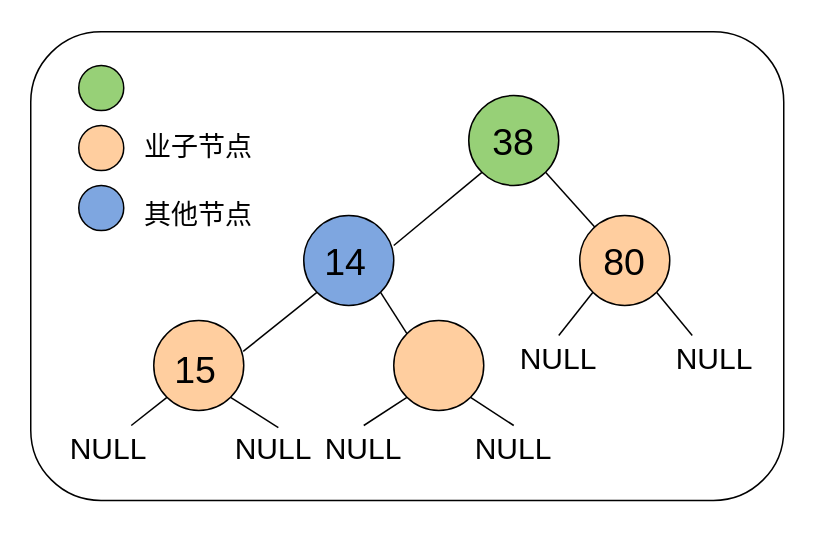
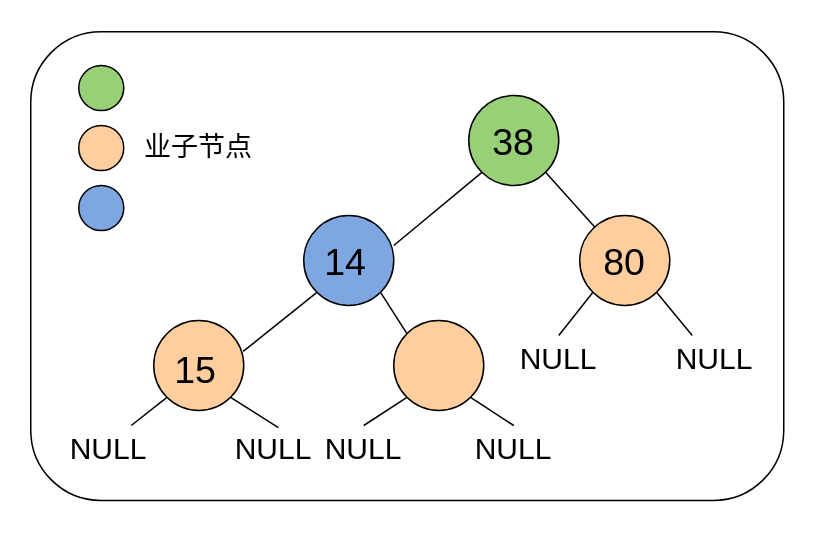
  <mxCell id="0" />
  <mxCell id="1" parent="0" />
  <mxCell id="2" value="" style="rounded=1;whiteSpace=wrap;html=1;fillColor=#FFFFFF;" vertex="1" parent="1"><mxGeometry x="20" y="20.5" width="502" height="312.5" as="geometry" /></mxCell>
  <mxCell id="3" value="" style="ellipse;whiteSpace=wrap;html=1;aspect=fixed;fillColor=#97D077;" vertex="1" parent="1"><mxGeometry x="312" y="63" width="60" height="60" as="geometry" /></mxCell>
  <mxCell id="4" value="" style="ellipse;whiteSpace=wrap;html=1;aspect=fixed;fillColor=#7EA6E0;" vertex="1" parent="1"><mxGeometry x="202" y="143" width="60" height="60" as="geometry" /></mxCell>
  <mxCell id="5" value="" style="ellipse;whiteSpace=wrap;html=1;aspect=fixed;fillColor=#FFCE9F;" vertex="1" parent="1"><mxGeometry x="386" y="143" width="60" height="60" as="geometry" /></mxCell>
  <mxCell id="6" value="" style="ellipse;whiteSpace=wrap;html=1;aspect=fixed;fillColor=#FFCE9F;" vertex="1" parent="1"><mxGeometry x="102" y="213" width="60" height="60" as="geometry" /></mxCell>
  <mxCell id="7" value="" style="ellipse;whiteSpace=wrap;html=1;aspect=fixed;fillColor=#FFCE9F;" vertex="1" parent="1"><mxGeometry x="262" y="213" width="60" height="60" as="geometry" /></mxCell>
  <mxCell id="8" value="" style="endArrow=none;html=1;entryX=0;entryY=1;entryDx=0;entryDy=0;exitX=1;exitY=0.333;exitDx=0;exitDy=0;exitPerimeter=0;" edge="1" parent="1" source="4" target="3"><mxGeometry width="50" height="50" relative="1" as="geometry"><mxPoint x="298" y="158" as="sourcePoint" /><mxPoint x="272" y="113" as="targetPoint" /></mxGeometry></mxCell>
  <mxCell id="9" value="" style="endArrow=none;html=1;entryX=0;entryY=1;entryDx=0;entryDy=0;exitX=0.994;exitY=0.344;exitDx=0;exitDy=0;exitPerimeter=0;" edge="1" parent="1" source="6" target="4"><mxGeometry width="50" height="50" relative="1" as="geometry"><mxPoint x="212.003" y="240.577" as="sourcePoint" /><mxPoint x="249.577" y="203.003" as="targetPoint" /></mxGeometry></mxCell>
  <mxCell id="10" value="" style="endArrow=none;html=1;entryX=1;entryY=1;entryDx=0;entryDy=0;exitX=0;exitY=0;exitDx=0;exitDy=0;" edge="1" parent="1" source="7" target="4"><mxGeometry width="50" height="50" relative="1" as="geometry"><mxPoint x="223.213" y="251.787" as="sourcePoint" /><mxPoint x="270.787" y="204.213" as="targetPoint" /></mxGeometry></mxCell>
  <mxCell id="11" value="" style="endArrow=none;html=1;entryX=1;entryY=1;entryDx=0;entryDy=0;" edge="1" parent="1" source="5" target="3"><mxGeometry width="50" height="50" relative="1" as="geometry"><mxPoint x="305.1" y="163.98" as="sourcePoint" /><mxPoint x="360.787" y="124.213" as="targetPoint" /></mxGeometry></mxCell>
  <mxCell id="12" value="&lt;font style=&quot;font-size: 20px&quot;&gt;NULL&lt;/font&gt;" style="text;html=1;strokeColor=none;fillColor=none;align=center;verticalAlign=middle;whiteSpace=wrap;rounded=0;" vertex="1" parent="1"><mxGeometry x="42" y="283" width="60" height="30" as="geometry" /></mxCell>
  <mxCell id="13" value="" style="endArrow=none;html=1;entryX=0;entryY=1;entryDx=0;entryDy=0;exitX=0.75;exitY=0;exitDx=0;exitDy=0;" edge="1" parent="1" source="12" target="6"><mxGeometry width="50" height="50" relative="1" as="geometry"><mxPoint x="102" y="293" as="sourcePoint" /><mxPoint x="152" y="243" as="targetPoint" /></mxGeometry></mxCell>
  <mxCell id="14" value="&lt;font style=&quot;font-size: 20px&quot;&gt;NULL&lt;/font&gt;" style="text;html=1;strokeColor=none;fillColor=none;align=center;verticalAlign=middle;whiteSpace=wrap;rounded=0;" vertex="1" parent="1"><mxGeometry x="152" y="283" width="60" height="30" as="geometry" /></mxCell>
  <mxCell id="15" value="" style="endArrow=none;html=1;entryX=1;entryY=1;entryDx=0;entryDy=0;exitX=0.551;exitY=0.048;exitDx=0;exitDy=0;exitPerimeter=0;" edge="1" parent="1" source="14" target="6"><mxGeometry width="50" height="50" relative="1" as="geometry"><mxPoint x="147" y="303" as="sourcePoint" /><mxPoint x="180.787" y="274.213" as="targetPoint" /></mxGeometry></mxCell>
  <mxCell id="16" value="&lt;font style=&quot;font-size: 20px&quot;&gt;NULL&lt;/font&gt;" style="text;html=1;strokeColor=none;fillColor=none;align=center;verticalAlign=middle;whiteSpace=wrap;rounded=0;" vertex="1" parent="1"><mxGeometry x="212" y="283" width="60" height="30" as="geometry" /></mxCell>
  <mxCell id="17" value="" style="endArrow=none;html=1;entryX=0;entryY=1;entryDx=0;entryDy=0;exitX=0.5;exitY=0;exitDx=0;exitDy=0;" edge="1" parent="1" source="16" target="7"><mxGeometry width="50" height="50" relative="1" as="geometry"><mxPoint x="255.06" y="304.44" as="sourcePoint" /><mxPoint x="223.213" y="274.213" as="targetPoint" /></mxGeometry></mxCell>
  <mxCell id="18" value="&lt;font style=&quot;font-size: 20px&quot;&gt;NULL&lt;/font&gt;" style="text;html=1;strokeColor=none;fillColor=none;align=center;verticalAlign=middle;whiteSpace=wrap;rounded=0;" vertex="1" parent="1"><mxGeometry x="312" y="283" width="60" height="30" as="geometry" /></mxCell>
  <mxCell id="19" value="" style="endArrow=none;html=1;entryX=1;entryY=1;entryDx=0;entryDy=0;exitX=0.5;exitY=0;exitDx=0;exitDy=0;" edge="1" parent="1" source="18" target="7"><mxGeometry width="50" height="50" relative="1" as="geometry"><mxPoint x="312" y="303" as="sourcePoint" /><mxPoint x="330.787" y="274.213" as="targetPoint" /></mxGeometry></mxCell>
  <mxCell id="20" value="&lt;font style=&quot;font-size: 20px&quot;&gt;NULL&lt;/font&gt;" style="text;html=1;strokeColor=none;fillColor=none;align=center;verticalAlign=middle;whiteSpace=wrap;rounded=0;" vertex="1" parent="1"><mxGeometry x="342" y="223" width="60" height="30" as="geometry" /></mxCell>
  <mxCell id="21" value="&lt;font style=&quot;font-size: 20px&quot;&gt;NULL&lt;/font&gt;" style="text;html=1;strokeColor=none;fillColor=none;align=center;verticalAlign=middle;whiteSpace=wrap;rounded=0;" vertex="1" parent="1"><mxGeometry x="446" y="223" width="60" height="30" as="geometry" /></mxCell>
  <mxCell id="22" value="" style="endArrow=none;html=1;entryX=0;entryY=1;entryDx=0;entryDy=0;exitX=0.5;exitY=0;exitDx=0;exitDy=0;" edge="1" parent="1" source="20" target="5"><mxGeometry width="50" height="50" relative="1" as="geometry"><mxPoint x="439.189" y="163.515" as="sourcePoint" /><mxPoint x="393.213" y="124.213" as="targetPoint" /></mxGeometry></mxCell>
  <mxCell id="23" value="" style="endArrow=none;html=1;entryX=1;entryY=1;entryDx=0;entryDy=0;exitX=0.25;exitY=0;exitDx=0;exitDy=0;" edge="1" parent="1" source="21" target="5"><mxGeometry width="50" height="50" relative="1" as="geometry"><mxPoint x="426" y="233" as="sourcePoint" /><mxPoint x="440.787" y="204.213" as="targetPoint" /></mxGeometry></mxCell>
  <mxCell id="24" value="" style="ellipse;whiteSpace=wrap;html=1;aspect=fixed;fillColor=#97D077;" vertex="1" parent="1"><mxGeometry x="52" y="43" width="30" height="30" as="geometry" /></mxCell>
  <mxCell id="25" value="" style="ellipse;whiteSpace=wrap;html=1;aspect=fixed;fillColor=#7EA6E0;" vertex="1" parent="1"><mxGeometry x="52" y="123" width="30" height="30" as="geometry" /></mxCell>
  <mxCell id="26" value="&lt;span style=&quot;font-size: 25px&quot;&gt;38&lt;/span&gt;" style="text;html=1;strokeColor=none;fillColor=none;align=center;verticalAlign=middle;whiteSpace=wrap;rounded=0;" vertex="1" parent="1"><mxGeometry x="322" y="83" width="40" height="20" as="geometry" /></mxCell>
  <mxCell id="27" value="&lt;span style=&quot;font-size: 25px&quot;&gt;14&lt;/span&gt;" style="text;html=1;strokeColor=none;fillColor=none;align=center;verticalAlign=middle;whiteSpace=wrap;rounded=0;" vertex="1" parent="1"><mxGeometry x="210" y="163" width="40" height="20" as="geometry" /></mxCell>
  <mxCell id="28" value="&lt;span style=&quot;font-size: 25px&quot;&gt;15&lt;/span&gt;" style="text;html=1;strokeColor=none;fillColor=none;align=center;verticalAlign=middle;whiteSpace=wrap;rounded=0;" vertex="1" parent="1"><mxGeometry x="110" y="235" width="40" height="20" as="geometry" /></mxCell>
  <mxCell id="29" value="&lt;span style=&quot;font-size: 25px&quot;&gt;80&lt;/span&gt;" style="text;html=1;strokeColor=none;fillColor=none;align=center;verticalAlign=middle;whiteSpace=wrap;rounded=0;" vertex="1" parent="1"><mxGeometry x="387" y="153" width="58" height="40" as="geometry" /></mxCell>
- <mxCell id="30" value="&lt;font style=&quot;font-size: 18px&quot;&gt;其他节点&lt;/font&gt;" style="text;html=1;strokeColor=none;fillColor=none;align=center;verticalAlign=middle;whiteSpace=wrap;rounded=0;" vertex="1" parent="1"><mxGeometry x="83" y="133" width="98" height="20" as="geometry" /></mxCell>
  <mxCell id="31" value="" style="ellipse;whiteSpace=wrap;html=1;aspect=fixed;fillColor=#FFCE9F;" vertex="1" parent="1"><mxGeometry x="52" y="83" width="30" height="30" as="geometry" /></mxCell>
  <mxCell id="32" value="&lt;font style=&quot;font-size: 18px&quot;&gt;业子节点&lt;/font&gt;" style="text;html=1;strokeColor=none;fillColor=none;align=center;verticalAlign=middle;whiteSpace=wrap;rounded=0;" vertex="1" parent="1"><mxGeometry x="77" y="88" width="110" height="20" as="geometry" /></mxCell>
